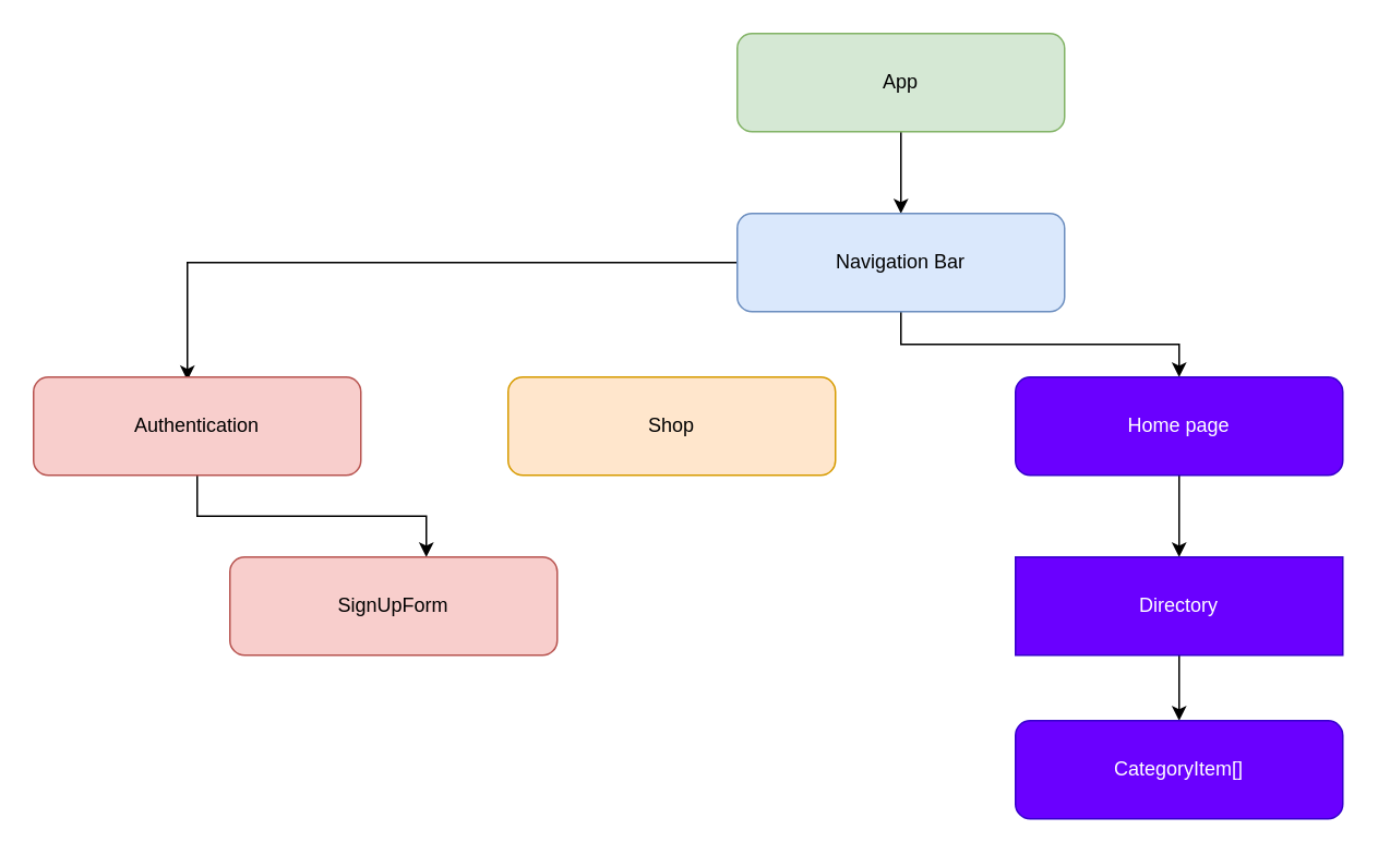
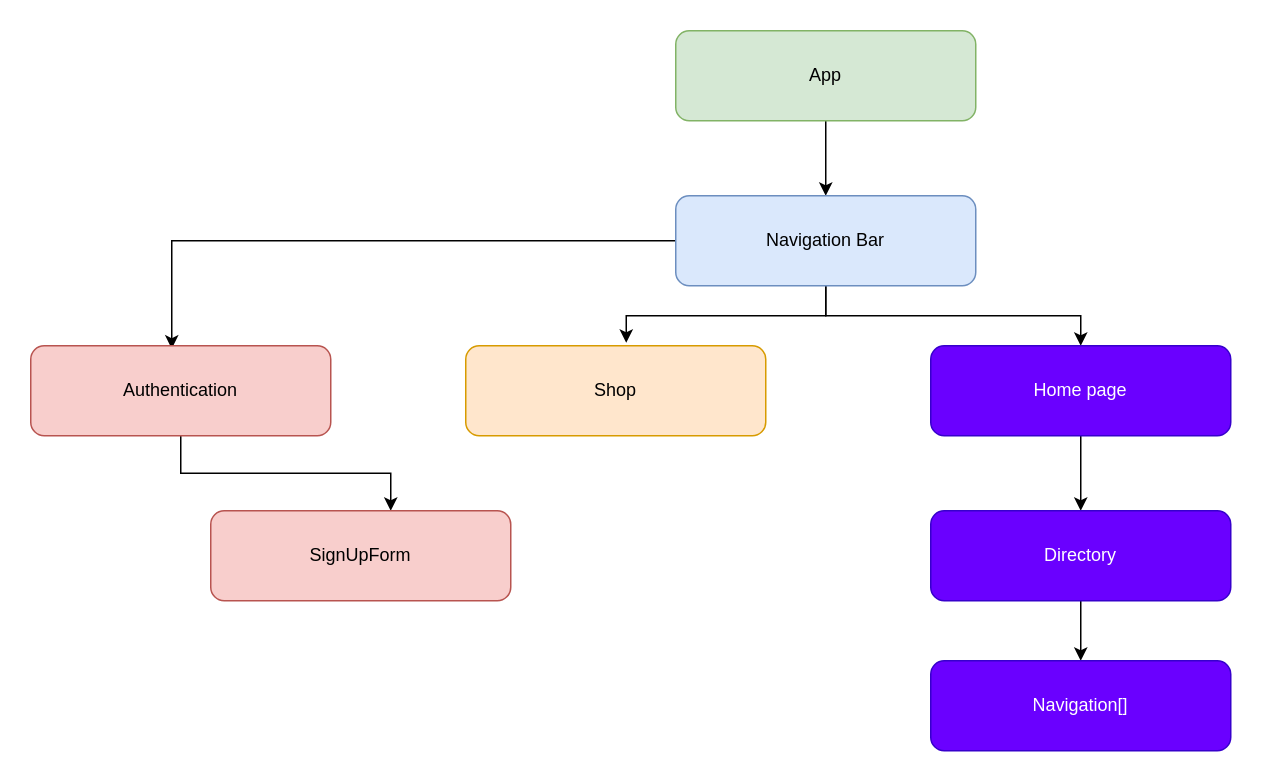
  <mxCell id="0" />
  <mxCell id="1" parent="0" />
  <mxCell id="2" value="" style="edgeStyle=orthogonalEdgeStyle;rounded=0;orthogonalLoop=1;jettySize=auto;html=1;" edge="1" parent="1" source="3" target="7"><mxGeometry relative="1" as="geometry" /></mxCell>
  <mxCell id="3" value="App" style="rounded=1;whiteSpace=wrap;html=1;fillColor=#d5e8d4;strokeColor=#82b366;" vertex="1" parent="1"><mxGeometry x="450" y="20" width="200" height="60" as="geometry" /></mxCell>
+ <mxCell id="4" style="edgeStyle=orthogonalEdgeStyle;rounded=0;orthogonalLoop=1;jettySize=auto;html=1;entryX=0.535;entryY=-0.033;entryDx=0;entryDy=0;entryPerimeter=0;" edge="1" parent="1" source="7" target="10"><mxGeometry relative="1" as="geometry" /></mxCell>
  <mxCell id="5" style="edgeStyle=orthogonalEdgeStyle;rounded=0;orthogonalLoop=1;jettySize=auto;html=1;" edge="1" parent="1" source="7" target="9"><mxGeometry relative="1" as="geometry" /></mxCell>
  <mxCell id="6" style="edgeStyle=orthogonalEdgeStyle;rounded=0;orthogonalLoop=1;jettySize=auto;html=1;entryX=0.47;entryY=0.033;entryDx=0;entryDy=0;entryPerimeter=0;" edge="1" parent="1" source="7" target="15"><mxGeometry relative="1" as="geometry" /></mxCell>
  <mxCell id="7" value="Navigation Bar" style="rounded=1;whiteSpace=wrap;html=1;fillColor=#dae8fc;strokeColor=#6c8ebf;" vertex="1" parent="1"><mxGeometry x="450" y="130" width="200" height="60" as="geometry" /></mxCell>
  <mxCell id="8" value="" style="edgeStyle=orthogonalEdgeStyle;rounded=0;orthogonalLoop=1;jettySize=auto;html=1;" edge="1" parent="1" source="9" target="12"><mxGeometry relative="1" as="geometry" /></mxCell>
  <mxCell id="9" value="Home page" style="rounded=1;whiteSpace=wrap;html=1;fillColor=#6a00ff;strokeColor=#3700CC;fontColor=#ffffff;" vertex="1" parent="1"><mxGeometry x="620" y="230" width="200" height="60" as="geometry" /></mxCell>
  <mxCell id="10" value="Shop" style="rounded=1;whiteSpace=wrap;html=1;fillColor=#ffe6cc;strokeColor=#d79b00;" vertex="1" parent="1"><mxGeometry x="310" y="230" width="200" height="60" as="geometry" /></mxCell>
  <mxCell id="11" value="" style="edgeStyle=orthogonalEdgeStyle;rounded=0;orthogonalLoop=1;jettySize=auto;html=1;" edge="1" parent="1" source="12" target="13"><mxGeometry relative="1" as="geometry" /></mxCell>
- <mxCell id="12" value="Directory" style="whiteSpace=wrap;html=1;fillColor=#6a00ff;strokeColor=#3700CC;fontColor=#ffffff;rounded=0;" vertex="1" parent="1"><mxGeometry x="620" y="340" width="200" height="60" as="geometry" /></mxCell>
- <mxCell id="13" value="CategoryItem[]" style="rounded=1;whiteSpace=wrap;html=1;fillColor=#6a00ff;strokeColor=#3700CC;fontColor=#ffffff;" vertex="1" parent="1"><mxGeometry x="620" y="440" width="200" height="60" as="geometry" /></mxCell>
+ <mxCell id="12" value="Directory" style="rounded=1;whiteSpace=wrap;html=1;fillColor=#6a00ff;strokeColor=#3700CC;fontColor=#ffffff;" vertex="1" parent="1"><mxGeometry x="620" y="340" width="200" height="60" as="geometry" /></mxCell>
+ <mxCell id="13" value="Navigation[]" style="rounded=1;whiteSpace=wrap;html=1;fillColor=#6a00ff;strokeColor=#3700CC;fontColor=#ffffff;" vertex="1" parent="1"><mxGeometry x="620" y="440" width="200" height="60" as="geometry" /></mxCell>
  <mxCell id="14" style="edgeStyle=orthogonalEdgeStyle;rounded=0;orthogonalLoop=1;jettySize=auto;html=1;entryX=0.6;entryY=0;entryDx=0;entryDy=0;entryPerimeter=0;" edge="1" parent="1" source="15" target="16"><mxGeometry relative="1" as="geometry" /></mxCell>
  <mxCell id="15" value="Authentication" style="rounded=1;whiteSpace=wrap;html=1;fillColor=#f8cecc;strokeColor=#b85450;" vertex="1" parent="1"><mxGeometry x="20" y="230" width="200" height="60" as="geometry" /></mxCell>
  <mxCell id="16" value="SignUpForm" style="rounded=1;whiteSpace=wrap;html=1;fillColor=#f8cecc;strokeColor=#b85450;" vertex="1" parent="1"><mxGeometry x="140" y="340" width="200" height="60" as="geometry" /></mxCell>
